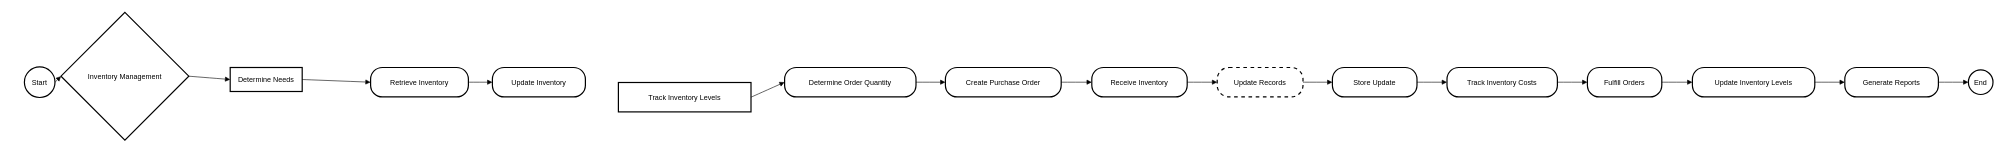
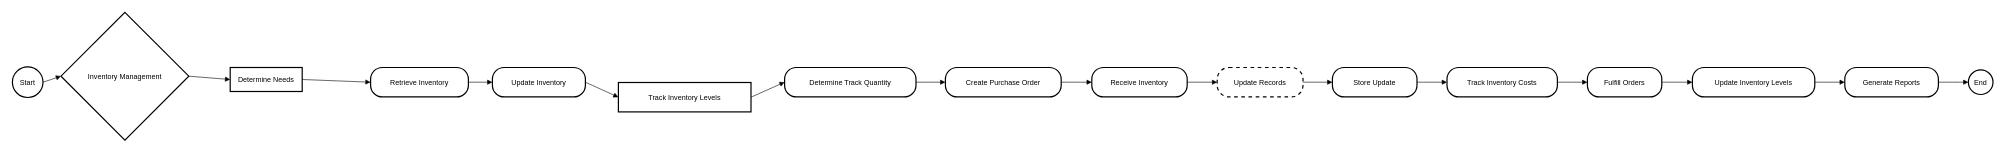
  <mxCell id="0" />
  <mxCell id="1" parent="0" />
- <mxCell id="2" value="Start" style="ellipse;aspect=fixed;strokeWidth=2;whiteSpace=wrap;" vertex="1" parent="1"><mxGeometry x="40" y="111" width="51" height="51" as="geometry" /></mxCell>
+ <mxCell id="2" value="Start" style="ellipse;aspect=fixed;strokeWidth=2;whiteSpace=wrap;" vertex="1" parent="1"><mxGeometry x="20" y="111" width="51" height="51" as="geometry" /></mxCell>
  <mxCell id="3" value="Inventory Management" style="rhombus;strokeWidth=2;whiteSpace=wrap;" vertex="1" parent="1"><mxGeometry x="101" y="20" width="213" height="213" as="geometry" /></mxCell>
  <mxCell id="4" value="Determine Needs" style="whiteSpace=wrap;strokeWidth=2;" vertex="1" parent="1"><mxGeometry x="383" y="112" width="120" height="40" as="geometry" /></mxCell>
  <mxCell id="5" value="Retrieve Inventory" style="rounded=1;arcSize=40;strokeWidth=2" vertex="1" parent="1"><mxGeometry x="617" y="112" width="163" height="49" as="geometry" /></mxCell>
  <mxCell id="6" value="Update Inventory" style="rounded=1;arcSize=40;strokeWidth=2" vertex="1" parent="1"><mxGeometry x="820" y="112" width="155" height="49" as="geometry" /></mxCell>
  <mxCell id="7" value="Track Inventory Levels" style="whiteSpace=wrap;strokeWidth=2;" vertex="1" parent="1"><mxGeometry x="1030" y="137" width="221" height="49" as="geometry" /></mxCell>
- <mxCell id="8" value="Determine Order Quantity" style="rounded=1;arcSize=40;strokeWidth=2" vertex="1" parent="1"><mxGeometry x="1307" y="112" width="219" height="49" as="geometry" /></mxCell>
+ <mxCell id="8" value="Determine Track Quantity" style="rounded=1;arcSize=40;strokeWidth=2" vertex="1" parent="1"><mxGeometry x="1307" y="112" width="219" height="49" as="geometry" /></mxCell>
  <mxCell id="9" value="Create Purchase Order" style="rounded=1;arcSize=40;strokeWidth=2" vertex="1" parent="1"><mxGeometry x="1575" y="112" width="193" height="49" as="geometry" /></mxCell>
  <mxCell id="10" value="Receive Inventory" style="rounded=1;arcSize=40;strokeWidth=2" vertex="1" parent="1"><mxGeometry x="1819" y="112" width="159" height="49" as="geometry" /></mxCell>
  <mxCell id="11" value="Update Records" style="rounded=1;arcSize=40;strokeWidth=2;dashed=1;" vertex="1" parent="1"><mxGeometry x="2028" y="112" width="143" height="49" as="geometry" /></mxCell>
  <mxCell id="12" value="Store Update" style="rounded=1;arcSize=40;strokeWidth=2" vertex="1" parent="1"><mxGeometry x="2220" y="112" width="141" height="49" as="geometry" /></mxCell>
  <mxCell id="13" value="Track Inventory Costs" style="rounded=1;arcSize=40;strokeWidth=2" vertex="1" parent="1"><mxGeometry x="2411" y="112" width="184" height="49" as="geometry" /></mxCell>
  <mxCell id="14" value="Fulfill Orders" style="rounded=1;arcSize=40;strokeWidth=2" vertex="1" parent="1"><mxGeometry x="2645" y="112" width="124" height="49" as="geometry" /></mxCell>
  <mxCell id="15" value="Update Inventory Levels" style="rounded=1;arcSize=40;strokeWidth=2" vertex="1" parent="1"><mxGeometry x="2820" y="112" width="204" height="49" as="geometry" /></mxCell>
  <mxCell id="16" value="Generate Reports" style="rounded=1;arcSize=40;strokeWidth=2" vertex="1" parent="1"><mxGeometry x="3074" y="112" width="156" height="49" as="geometry" /></mxCell>
  <mxCell id="17" value="End" style="ellipse;aspect=fixed;strokeWidth=2;whiteSpace=wrap;" vertex="1" parent="1"><mxGeometry x="3280" y="116" width="41" height="41" as="geometry" /></mxCell>
  <mxCell id="18" value="" style="curved=1;startArrow=none;endArrow=block;exitX=0.99;exitY=0.5;entryX=0;entryY=0.5;" edge="1" parent="1" source="2" target="3"><mxGeometry relative="1" as="geometry"><Array as="points" /></mxGeometry></mxCell>
  <mxCell id="19" value="" style="curved=1;startArrow=none;endArrow=block;exitX=1;exitY=0.5;entryX=0;entryY=0.5;" edge="1" parent="1" source="3" target="4"><mxGeometry relative="1" as="geometry"><Array as="points" /></mxGeometry></mxCell>
  <mxCell id="20" value="" style="curved=1;startArrow=none;endArrow=block;exitX=1;exitY=0.5;entryX=0;entryY=0.5;" edge="1" parent="1" source="4" target="5"><mxGeometry relative="1" as="geometry"><Array as="points" /></mxGeometry></mxCell>
  <mxCell id="21" value="" style="curved=1;startArrow=none;endArrow=block;exitX=1;exitY=0.5;entryX=0;entryY=0.5;" edge="1" parent="1" source="5" target="6"><mxGeometry relative="1" as="geometry"><Array as="points" /></mxGeometry></mxCell>
+ <mxCell id="22" value="" style="curved=1;startArrow=none;endArrow=block;exitX=1;exitY=0.5;entryX=0;entryY=0.5;" edge="1" parent="1" source="6" target="7"><mxGeometry relative="1" as="geometry"><Array as="points" /></mxGeometry></mxCell>
  <mxCell id="23" value="" style="curved=1;startArrow=none;endArrow=block;exitX=1;exitY=0.5;entryX=0;entryY=0.5;" edge="1" parent="1" source="7" target="8"><mxGeometry relative="1" as="geometry"><Array as="points" /></mxGeometry></mxCell>
  <mxCell id="24" value="" style="curved=1;startArrow=none;endArrow=block;exitX=1;exitY=0.5;entryX=0;entryY=0.5;" edge="1" parent="1" source="8" target="9"><mxGeometry relative="1" as="geometry"><Array as="points" /></mxGeometry></mxCell>
  <mxCell id="25" value="" style="curved=1;startArrow=none;endArrow=block;exitX=1;exitY=0.5;entryX=0;entryY=0.5;" edge="1" parent="1" source="9" target="10"><mxGeometry relative="1" as="geometry"><Array as="points" /></mxGeometry></mxCell>
  <mxCell id="26" value="" style="curved=1;startArrow=none;endArrow=block;exitX=1;exitY=0.5;entryX=0;entryY=0.5;" edge="1" parent="1" source="10" target="11"><mxGeometry relative="1" as="geometry"><Array as="points" /></mxGeometry></mxCell>
  <mxCell id="27" value="" style="curved=1;startArrow=none;endArrow=block;exitX=0.99;exitY=0.5;entryX=0;entryY=0.5;" edge="1" parent="1" source="11" target="12"><mxGeometry relative="1" as="geometry"><Array as="points" /></mxGeometry></mxCell>
  <mxCell id="28" value="" style="curved=1;startArrow=none;endArrow=block;exitX=1;exitY=0.5;entryX=0;entryY=0.5;" edge="1" parent="1" source="12" target="13"><mxGeometry relative="1" as="geometry"><Array as="points" /></mxGeometry></mxCell>
  <mxCell id="29" value="" style="curved=1;startArrow=none;endArrow=block;exitX=1;exitY=0.5;entryX=0;entryY=0.5;" edge="1" parent="1" source="13" target="14"><mxGeometry relative="1" as="geometry"><Array as="points" /></mxGeometry></mxCell>
  <mxCell id="30" value="" style="curved=1;startArrow=none;endArrow=block;exitX=1.01;exitY=0.5;entryX=0;entryY=0.5;" edge="1" parent="1" source="14" target="15"><mxGeometry relative="1" as="geometry"><Array as="points" /></mxGeometry></mxCell>
  <mxCell id="31" value="" style="curved=1;startArrow=none;endArrow=block;exitX=1;exitY=0.5;entryX=0;entryY=0.5;" edge="1" parent="1" source="15" target="16"><mxGeometry relative="1" as="geometry"><Array as="points" /></mxGeometry></mxCell>
  <mxCell id="32" value="" style="curved=1;startArrow=none;endArrow=block;exitX=1;exitY=0.5;entryX=0;entryY=0.5;" edge="1" parent="1" source="16" target="17"><mxGeometry relative="1" as="geometry"><Array as="points" /></mxGeometry></mxCell>
